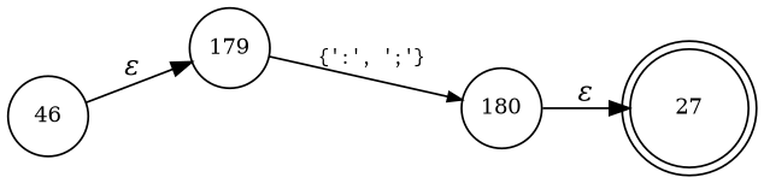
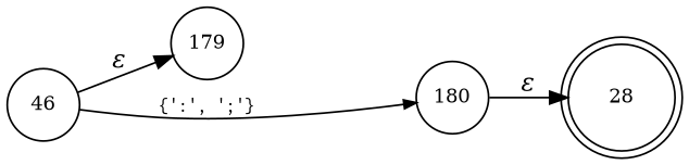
  digraph {
    rankdir=LR
    node [fixedsize=true fontsize=11 shape=circle peripheries=1]
    edge [fontname="Times-Italic"]
-   n1 [label=27 shape=doublecircle width=.6 peripheries=""]
+   n1 [label=28 shape=doublecircle width=.6 peripheries=""]
    n2 [label=179 width=.55]
    n3 [label=180 width=.55]
    n4 [label=46 width=.55]
-   n2 -> n3 [arrowhead=normal arrowsize=.7 fontname=Courier fontsize=11 label="{':', ';'}"]
+   n4 -> n3 [arrowhead=normal arrowsize=.7 fontname=Courier fontsize=11 label="{':', ';'}"]
    n3 -> n1 [label="&epsilon;"]
    n4 -> n2 [label="&epsilon;"]
  }
